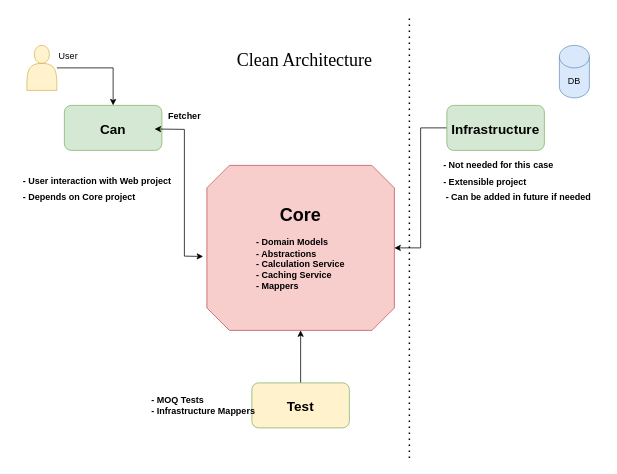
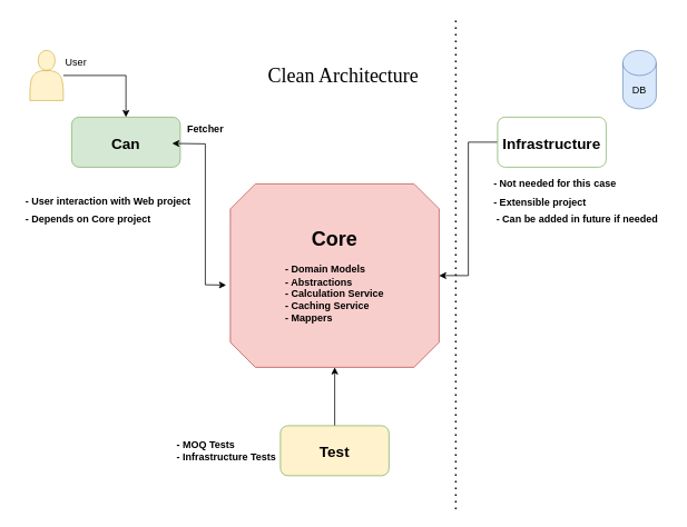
  <mxCell id="0" />
  <mxCell id="1" parent="0" />
  <mxCell id="2" value="&lt;b&gt;&lt;font style=&quot;font-size: 24px;&quot;&gt;Core&lt;/font&gt;&lt;br&gt;&lt;br&gt;&lt;/b&gt;&lt;div style=&quot;text-align: left;&quot;&gt;&lt;span style=&quot;background-color: initial;&quot;&gt;&lt;b&gt;- Domain Models&amp;nbsp;&lt;/b&gt;&lt;/span&gt;&lt;/div&gt;&lt;div style=&quot;text-align: left;&quot;&gt;&lt;span style=&quot;background-color: initial;&quot;&gt;&lt;b&gt;- Abstractions&lt;/b&gt;&lt;/span&gt;&lt;/div&gt;&lt;div style=&quot;text-align: left;&quot;&gt;&lt;span style=&quot;background-color: initial;&quot;&gt;&lt;b&gt;- Calculation Service&lt;/b&gt;&lt;/span&gt;&lt;/div&gt;&lt;div style=&quot;text-align: left;&quot;&gt;&lt;span style=&quot;background-color: initial;&quot;&gt;&lt;b&gt;- Caching Service&amp;nbsp;&lt;/b&gt;&lt;/span&gt;&lt;/div&gt;&lt;div style=&quot;text-align: left;&quot;&gt;&lt;span style=&quot;background-color: initial;&quot;&gt;&lt;b&gt;- Mappers&lt;/b&gt;&lt;/span&gt;&lt;/div&gt;" style="whiteSpace=wrap;html=1;shape=mxgraph.basic.octagon2;align=center;verticalAlign=middle;dx=15;fillColor=#f8cecc;strokeColor=#b85450;" vertex="1" parent="1"><mxGeometry x="275" y="220" width="250" height="220" as="geometry" /></mxCell>
  <mxCell id="3" style="edgeStyle=orthogonalEdgeStyle;rounded=0;orthogonalLoop=1;jettySize=auto;html=1;entryX=1;entryY=0.5;entryDx=0;entryDy=0;entryPerimeter=0;fontSize=12;" edge="1" parent="1" source="4" target="2"><mxGeometry relative="1" as="geometry" /></mxCell>
- <mxCell id="4" value="&lt;font style=&quot;font-size: 18px;&quot;&gt;&lt;b&gt;Infrastructure&lt;/b&gt;&lt;/font&gt;" style="rounded=1;whiteSpace=wrap;html=1;fontSize=24;fillColor=#d5e8d4;strokeColor=#82b366;" vertex="1" parent="1"><mxGeometry x="595" y="140" width="130" height="60" as="geometry" /></mxCell>
+ <mxCell id="4" value="&lt;font style=&quot;font-size: 18px;&quot;&gt;&lt;b&gt;Infrastructure&lt;/b&gt;&lt;/font&gt;" style="rounded=1;whiteSpace=wrap;html=1;fontSize=24;fillColor=#ffffff;strokeColor=#82b366;" vertex="1" parent="1"><mxGeometry x="595" y="140" width="130" height="60" as="geometry" /></mxCell>
  <mxCell id="5" value="&lt;div style=&quot;text-align: left;&quot;&gt;&lt;span style=&quot;font-size: 12px; background-color: initial;&quot;&gt;&lt;b&gt;- Not needed for this case&amp;nbsp;&lt;/b&gt;&lt;/span&gt;&lt;/div&gt;&lt;font style=&quot;&quot;&gt;&lt;b&gt;&lt;div style=&quot;text-align: left;&quot;&gt;&lt;span style=&quot;font-size: 12px; background-color: initial;&quot;&gt;- Extensible project&lt;/span&gt;&lt;/div&gt;&lt;div style=&quot;text-align: left;&quot;&gt;&lt;span style=&quot;font-size: 12px; background-color: initial;&quot;&gt;&amp;nbsp;- Can be added in future if needed&amp;nbsp;&lt;/span&gt;&lt;/div&gt;&lt;/b&gt;&lt;/font&gt;" style="text;html=1;align=center;verticalAlign=middle;resizable=0;points=[];autosize=1;strokeColor=none;fillColor=none;fontSize=18;" vertex="1" parent="1"><mxGeometry x="580" y="200" width="220" height="80" as="geometry" /></mxCell>
  <mxCell id="6" value="DB" style="shape=cylinder3;whiteSpace=wrap;html=1;boundedLbl=1;backgroundOutline=1;size=15;fontSize=12;fillColor=#dae8fc;strokeColor=#6c8ebf;" vertex="1" parent="1"><mxGeometry x="745" y="60" width="40" height="70" as="geometry" /></mxCell>
  <mxCell id="7" value="&lt;font style=&quot;font-size: 18px;&quot;&gt;&lt;b&gt;Can&lt;/b&gt;&lt;/font&gt;" style="rounded=1;whiteSpace=wrap;html=1;fontSize=24;fillColor=#d5e8d4;strokeColor=#82b366;" vertex="1" parent="1"><mxGeometry x="85" y="140" width="130" height="60" as="geometry" /></mxCell>
  <mxCell id="8" style="edgeStyle=orthogonalEdgeStyle;rounded=0;orthogonalLoop=1;jettySize=auto;html=1;entryX=0.5;entryY=0;entryDx=0;entryDy=0;fontSize=12;" edge="1" parent="1" source="9" target="7"><mxGeometry relative="1" as="geometry" /></mxCell>
  <mxCell id="9" value="" style="shape=actor;whiteSpace=wrap;html=1;fontSize=12;fillColor=#fff2cc;strokeColor=#d6b656;" vertex="1" parent="1"><mxGeometry x="35" y="60" width="40" height="60" as="geometry" /></mxCell>
  <mxCell id="10" value="User" style="text;html=1;align=center;verticalAlign=middle;resizable=0;points=[];autosize=1;strokeColor=none;fillColor=none;fontSize=12;" vertex="1" parent="1"><mxGeometry x="65" y="60" width="50" height="30" as="geometry" /></mxCell>
  <mxCell id="11" style="edgeStyle=orthogonalEdgeStyle;rounded=0;orthogonalLoop=1;jettySize=auto;html=1;entryX=0.5;entryY=1;entryDx=0;entryDy=0;entryPerimeter=0;fontSize=12;" edge="1" parent="1" source="12" target="2"><mxGeometry relative="1" as="geometry" /></mxCell>
  <mxCell id="12" value="&lt;font style=&quot;font-size: 18px;&quot;&gt;&lt;b&gt;Test&lt;/b&gt;&lt;/font&gt;" style="rounded=1;whiteSpace=wrap;html=1;fontSize=24;fillColor=#fff2cc;strokeColor=#82b366;" vertex="1" parent="1"><mxGeometry x="335" y="510" width="130" height="60" as="geometry" /></mxCell>
  <mxCell id="13" value="&lt;div style=&quot;text-align: left;&quot;&gt;&lt;span style=&quot;font-size: 12px;&quot;&gt;&lt;b&gt;- User interaction with Web project&amp;nbsp;&lt;/b&gt;&lt;/span&gt;&lt;/div&gt;&lt;div style=&quot;text-align: left;&quot;&gt;&lt;span style=&quot;font-size: 12px;&quot;&gt;&lt;b&gt;- Depends on Core project&amp;nbsp;&lt;/b&gt;&lt;/span&gt;&lt;/div&gt;" style="text;html=1;align=center;verticalAlign=middle;resizable=0;points=[];autosize=1;strokeColor=none;fillColor=none;fontSize=18;" vertex="1" parent="1"><mxGeometry x="20" y="220" width="220" height="60" as="geometry" /></mxCell>
  <mxCell id="14" value="&lt;b&gt;Fetcher&lt;/b&gt;" style="text;html=1;align=center;verticalAlign=middle;resizable=0;points=[];autosize=1;strokeColor=none;fillColor=none;fontSize=12;" vertex="1" parent="1"><mxGeometry x="210" y="140" width="70" height="30" as="geometry" /></mxCell>
- <mxCell id="15" value="&lt;div style=&quot;text-align: left;&quot;&gt;&lt;span style=&quot;background-color: initial;&quot;&gt;&lt;b&gt;- MOQ Tests&lt;/b&gt;&lt;/span&gt;&lt;/div&gt;&lt;div style=&quot;text-align: left;&quot;&gt;&lt;span style=&quot;background-color: initial;&quot;&gt;&lt;b&gt;- Infrastructure Mappers&lt;/b&gt;&lt;/span&gt;&lt;/div&gt;" style="text;html=1;align=center;verticalAlign=middle;resizable=0;points=[];autosize=1;strokeColor=none;fillColor=none;fontSize=12;" vertex="1" parent="1"><mxGeometry x="200" y="520" width="140" height="40" as="geometry" /></mxCell>
+ <mxCell id="15" value="&lt;div style=&quot;text-align: left;&quot;&gt;&lt;span style=&quot;background-color: initial;&quot;&gt;&lt;b&gt;- MOQ Tests&lt;/b&gt;&lt;/span&gt;&lt;/div&gt;&lt;div style=&quot;text-align: left;&quot;&gt;&lt;span style=&quot;background-color: initial;&quot;&gt;&lt;b&gt;- Infrastructure Tests&lt;/b&gt;&lt;/span&gt;&lt;/div&gt;" style="text;html=1;align=center;verticalAlign=middle;resizable=0;points=[];autosize=1;strokeColor=none;fillColor=none;fontSize=12;" vertex="1" parent="1"><mxGeometry x="200" y="520" width="140" height="40" as="geometry" /></mxCell>
  <mxCell id="16" value="" style="endArrow=classic;startArrow=classic;html=1;rounded=0;fontSize=12;exitX=-0.067;exitY=1.05;exitDx=0;exitDy=0;exitPerimeter=0;entryX=-0.02;entryY=0.552;entryDx=0;entryDy=0;entryPerimeter=0;" edge="1" parent="1" source="14" target="2"><mxGeometry width="50" height="50" relative="1" as="geometry"><mxPoint x="225" y="210" as="sourcePoint" /><mxPoint x="285" y="280" as="targetPoint" /><Array as="points"><mxPoint x="245" y="172" /><mxPoint x="245" y="341" /></Array></mxGeometry></mxCell>
  <mxCell id="17" value="" style="endArrow=none;dashed=1;html=1;dashPattern=1 3;strokeWidth=2;rounded=0;fontSize=12;" edge="1" parent="1"><mxGeometry width="50" height="50" relative="1" as="geometry"><mxPoint x="545" y="610" as="sourcePoint" /><mxPoint x="545" y="20" as="targetPoint" /></mxGeometry></mxCell>
- <mxCell id="18" value="&lt;font face=&quot;Verdana&quot; style=&quot;font-size: 24px;&quot;&gt;Clean Architecture&lt;/font&gt;" style="text;html=1;align=center;verticalAlign=middle;resizable=0;points=[];autosize=1;strokeColor=none;fillColor=none;fontSize=12;" vertex="1" parent="1"><mxGeometry x="280" y="60" width="250" height="40" as="geometry" /></mxCell>
+ <mxCell id="18" value="&lt;font face=&quot;Verdana&quot; style=&quot;font-size: 24px;&quot;&gt;Clean Architecture&lt;/font&gt;" style="text;html=1;align=center;verticalAlign=middle;resizable=0;points=[];autosize=1;strokeColor=none;fillColor=none;fontSize=12;" vertex="1" parent="1"><mxGeometry x="285" y="70" width="250" height="40" as="geometry" /></mxCell>
